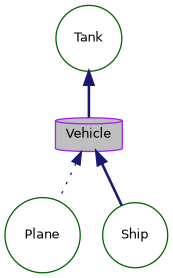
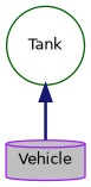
  digraph {
    node [color=darkgreen fillcolor=white fontname=Helvetica fontsize=10 shape=circle style=filled]
    edge [color=midnightblue dir=back fontname=Helvetica fontsize=10 labelfontname=Helvetica labelfontsize=10 style=bold]
    n1 [color=purple fillcolor=grey75 fontcolor=black height=0.2 label=Vehicle shape=cylinder width=0.4]
-   n2 [height=0.2 label=Plane width=0.4]
-   n3 [height=0.2 label=Ship width=0.4]
    n4 [height=0.2 label=Tank width=0.4]
-   n1 -> n2 [style=dotted]
-   n1 -> n3
    n4 -> n1
  }
